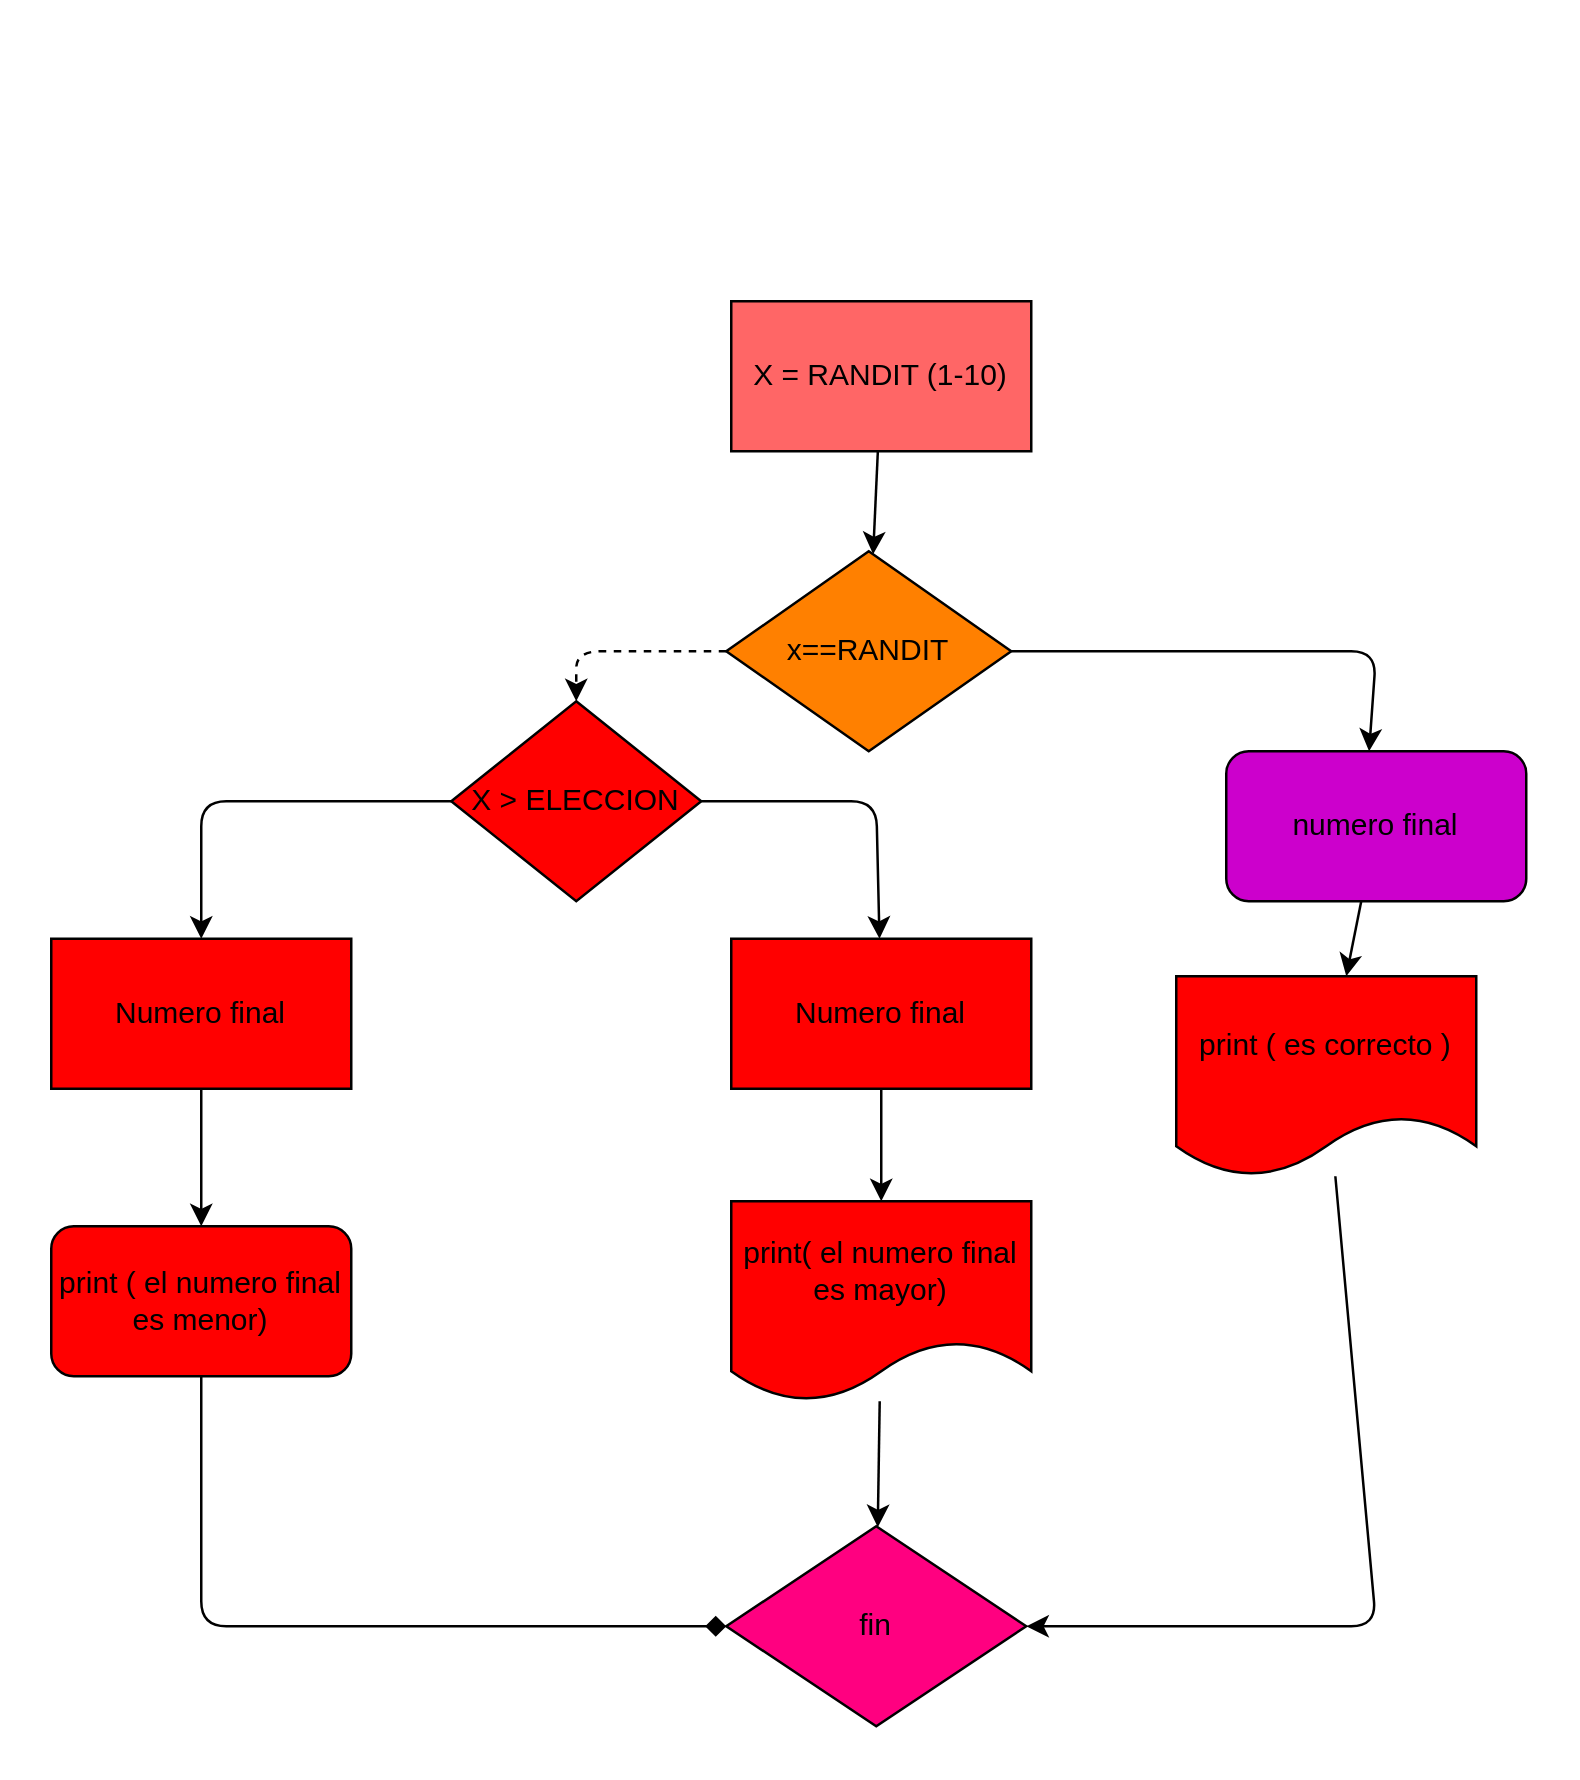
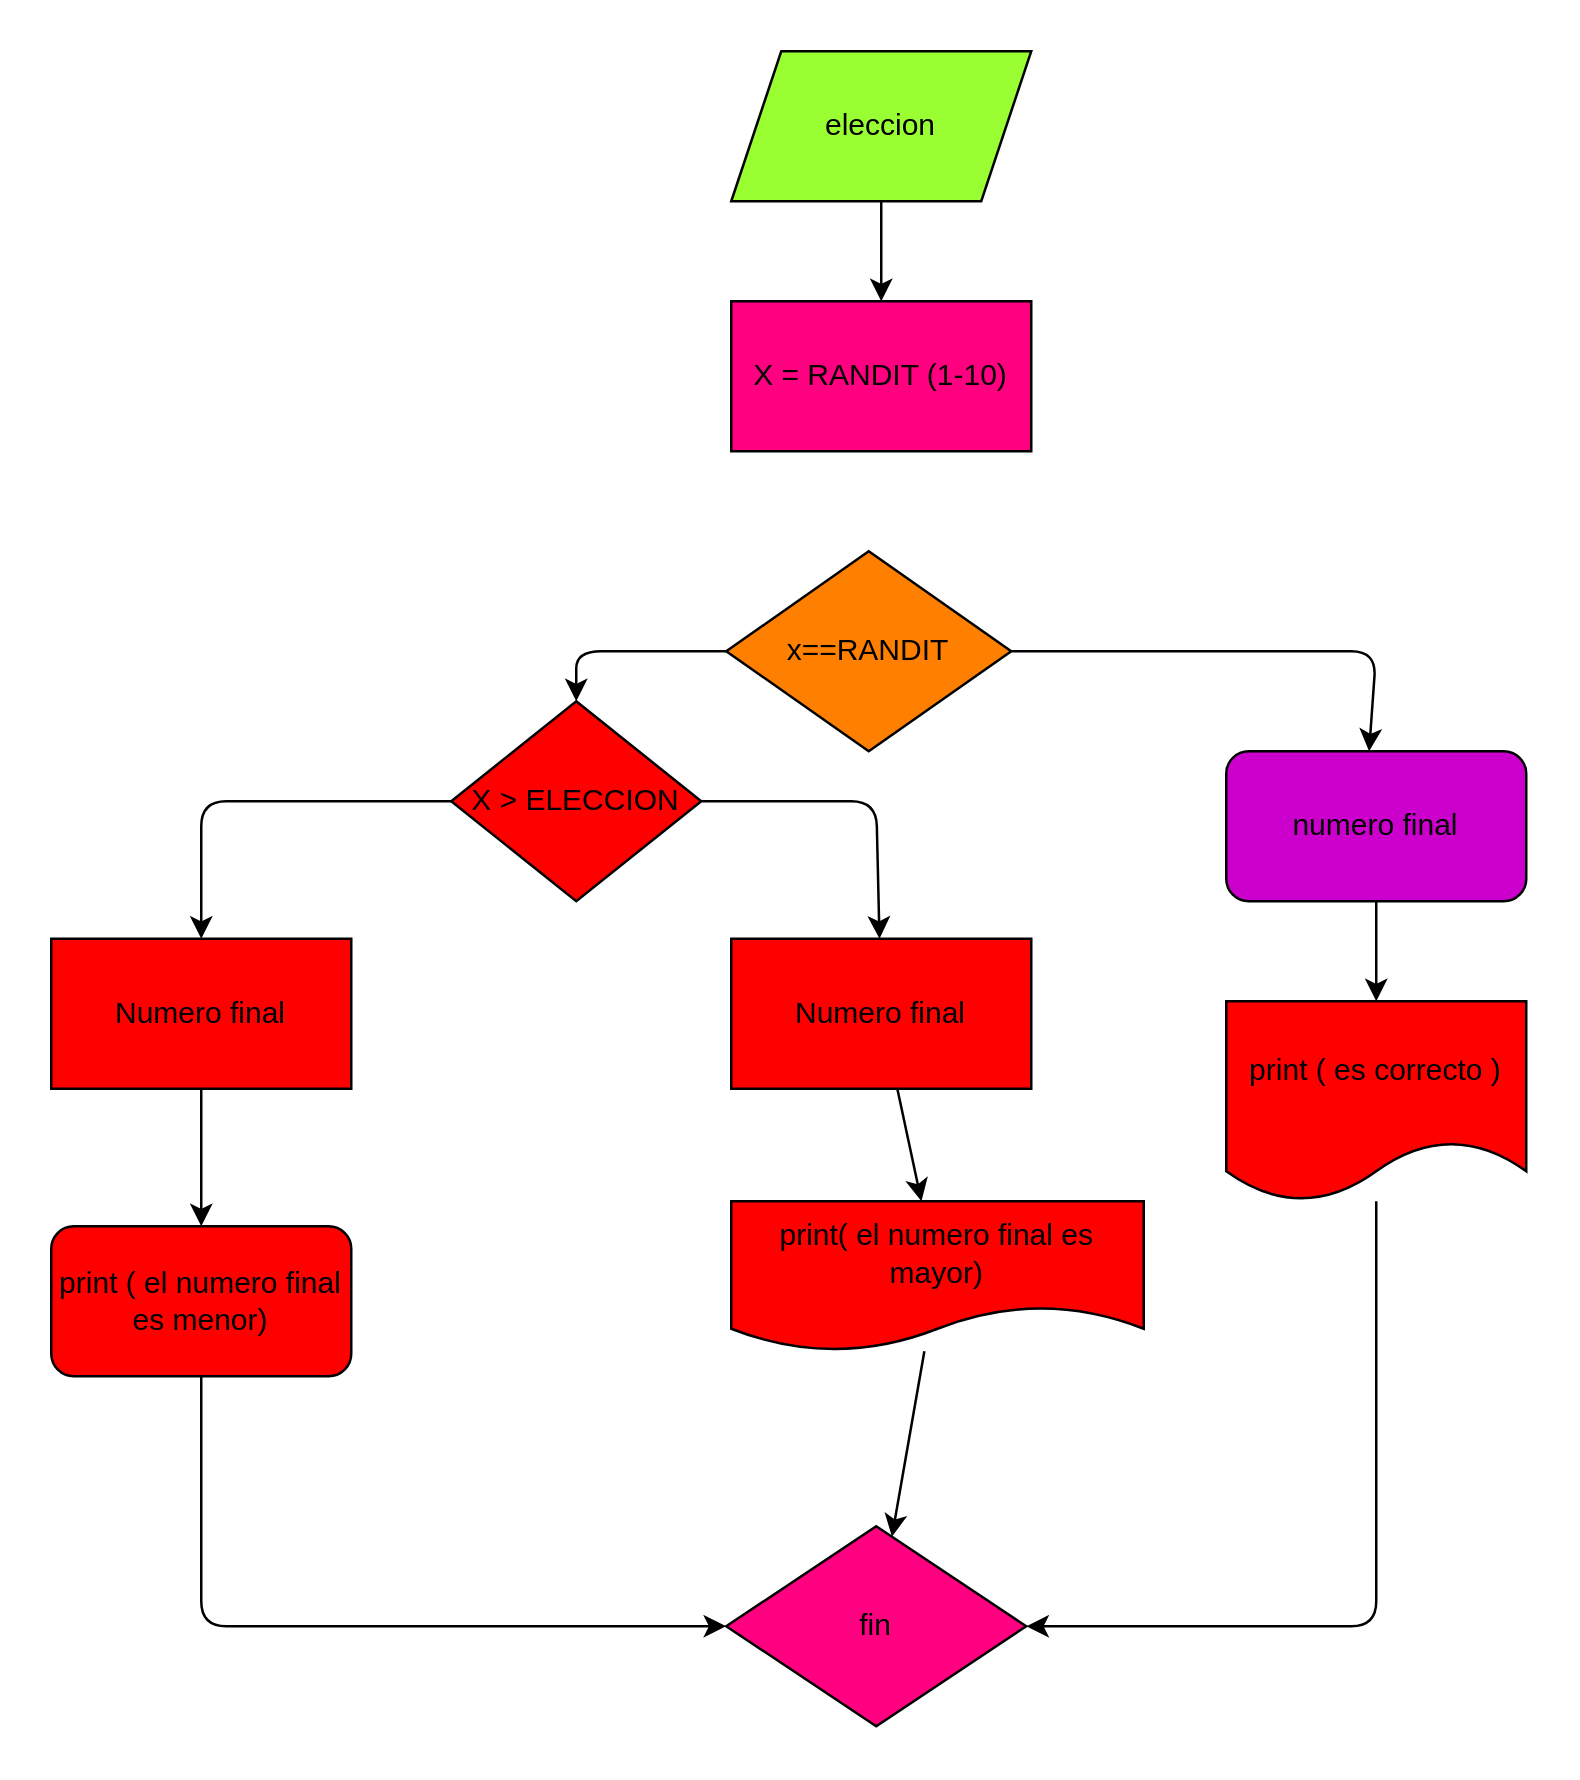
  <mxCell id="0" />
  <mxCell id="1" parent="0" />
- <mxCell id="4" value="" style="edgeStyle=none;html=1;" edge="1" parent="1" source="5" target="8"><mxGeometry relative="1" as="geometry" /></mxCell>
- <mxCell id="5" value="X = RANDIT (1-10)" style="whiteSpace=wrap;html=1;fillColor=#FF6666;" vertex="1" parent="1"><mxGeometry x="292" y="120" width="120" height="60" as="geometry" /></mxCell>
+ <mxCell id="2" value="" style="edgeStyle=none;html=1;" edge="1" parent="1" source="3" target="5"><mxGeometry relative="1" as="geometry" /></mxCell>
+ <mxCell id="3" value="eleccion" style="shape=parallelogram;perimeter=parallelogramPerimeter;whiteSpace=wrap;html=1;fixedSize=1;fillColor=#99FF33;" vertex="1" parent="1"><mxGeometry x="292" y="20" width="120" height="60" as="geometry" /></mxCell>
+ <mxCell id="5" value="X = RANDIT (1-10)" style="whiteSpace=wrap;html=1;fillColor=#ff0080;" vertex="1" parent="1"><mxGeometry x="292" y="120" width="120" height="60" as="geometry" /></mxCell>
  <mxCell id="6" value="" style="edgeStyle=none;html=1;" edge="1" parent="1" source="8"><mxGeometry relative="1" as="geometry"><mxPoint x="547.143" y="300" as="targetPoint" /><Array as="points"><mxPoint x="550" y="260" /></Array></mxGeometry></mxCell>
- <mxCell id="7" value="" style="edgeStyle=none;html=1;dashed=1;" edge="1" parent="1" source="8" target="11"><mxGeometry relative="1" as="geometry"><Array as="points"><mxPoint x="230" y="260" /></Array></mxGeometry></mxCell>
+ <mxCell id="7" value="" style="edgeStyle=none;html=1;" edge="1" parent="1" source="8" target="11"><mxGeometry relative="1" as="geometry"><Array as="points"><mxPoint x="230" y="260" /></Array></mxGeometry></mxCell>
  <mxCell id="8" value="x==RANDIT" style="rhombus;whiteSpace=wrap;html=1;fillColor=#FF8000;" vertex="1" parent="1"><mxGeometry x="290" y="220" width="114" height="80" as="geometry" /></mxCell>
  <mxCell id="9" value="" style="edgeStyle=none;html=1;" edge="1" parent="1" source="11" target="15"><mxGeometry relative="1" as="geometry"><Array as="points"><mxPoint x="80" y="320" /></Array></mxGeometry></mxCell>
  <mxCell id="10" value="" style="edgeStyle=none;html=1;" edge="1" parent="1" source="11" target="17"><mxGeometry relative="1" as="geometry"><Array as="points"><mxPoint x="350" y="320" /></Array></mxGeometry></mxCell>
  <mxCell id="11" value="X &amp;gt; ELECCION" style="rhombus;whiteSpace=wrap;html=1;fillColor=#ff0000;" vertex="1" parent="1"><mxGeometry x="180" y="280" width="100" height="80" as="geometry" /></mxCell>
  <mxCell id="12" value="" style="edgeStyle=none;html=1;" edge="1" parent="1" source="13" target="24"><mxGeometry relative="1" as="geometry" /></mxCell>
  <mxCell id="13" value="numero final" style="rounded=1;whiteSpace=wrap;html=1;fillColor=#CC00CC;" vertex="1" parent="1"><mxGeometry x="490" y="300" width="120" height="60" as="geometry" /></mxCell>
  <mxCell id="14" value="" style="edgeStyle=none;html=1;" edge="1" parent="1" source="15" target="19"><mxGeometry relative="1" as="geometry" /></mxCell>
  <mxCell id="15" value="Numero final" style="whiteSpace=wrap;html=1;fillColor=#FF0000;" vertex="1" parent="1"><mxGeometry x="20" y="375" width="120" height="60" as="geometry" /></mxCell>
  <mxCell id="16" value="" style="edgeStyle=none;html=1;" edge="1" parent="1" source="17" target="21"><mxGeometry relative="1" as="geometry" /></mxCell>
  <mxCell id="17" value="Numero final" style="rounded=0;whiteSpace=wrap;html=1;fillColor=#FF0000;" vertex="1" parent="1"><mxGeometry x="292" y="375" width="120" height="60" as="geometry" /></mxCell>
- <mxCell id="18" value="" style="edgeStyle=none;html=1;entryX=0;entryY=0.5;entryDx=0;entryDy=0;endArrow=diamond;" edge="1" parent="1" source="19" target="22"><mxGeometry relative="1" as="geometry"><mxPoint x="70" y="660" as="targetPoint" /><Array as="points"><mxPoint x="80" y="650" /></Array></mxGeometry></mxCell>
+ <mxCell id="18" value="" style="edgeStyle=none;html=1;entryX=0;entryY=0.5;entryDx=0;entryDy=0;" edge="1" parent="1" source="19" target="22"><mxGeometry relative="1" as="geometry"><mxPoint x="70" y="660" as="targetPoint" /><Array as="points"><mxPoint x="80" y="650" /></Array></mxGeometry></mxCell>
  <mxCell id="19" value="print ( el numero final es menor)" style="whiteSpace=wrap;html=1;fillColor=#FF0000;rounded=1;" vertex="1" parent="1"><mxGeometry x="20" y="490" width="120" height="60" as="geometry" /></mxCell>
  <mxCell id="20" value="" style="edgeStyle=none;html=1;" edge="1" parent="1" source="21" target="22"><mxGeometry relative="1" as="geometry" /></mxCell>
- <mxCell id="21" value="print( el numero final es mayor)" style="shape=document;whiteSpace=wrap;html=1;boundedLbl=1;fillColor=#FF0000;rounded=0;" vertex="1" parent="1"><mxGeometry x="292" y="480" width="120" height="80" as="geometry" /></mxCell>
+ <mxCell id="21" value="print( el numero final es mayor)" style="shape=document;whiteSpace=wrap;html=1;boundedLbl=1;fillColor=#FF0000;rounded=0;" vertex="1" parent="1"><mxGeometry x="292" y="480" width="165" height="60" as="geometry" /></mxCell>
  <mxCell id="22" value="fin" style="rhombus;whiteSpace=wrap;html=1;fillColor=#FF0080;" vertex="1" parent="1"><mxGeometry x="290" y="610" width="120" height="80" as="geometry" /></mxCell>
  <mxCell id="23" value="" style="edgeStyle=none;html=1;entryX=1;entryY=0.5;entryDx=0;entryDy=0;" edge="1" parent="1" source="24" target="22"><mxGeometry relative="1" as="geometry"><mxPoint x="550" y="600" as="targetPoint" /><Array as="points"><mxPoint x="550" y="650" /></Array></mxGeometry></mxCell>
- <mxCell id="24" value="print ( es correcto )" style="shape=document;whiteSpace=wrap;html=1;boundedLbl=1;fillColor=#FF0000;rounded=1;" vertex="1" parent="1"><mxGeometry x="470" y="390" width="120" height="80" as="geometry" /></mxCell>
+ <mxCell id="24" value="print ( es correcto )" style="shape=document;whiteSpace=wrap;html=1;boundedLbl=1;fillColor=#FF0000;rounded=1;" vertex="1" parent="1"><mxGeometry x="490" y="400" width="120" height="80" as="geometry" /></mxCell>
